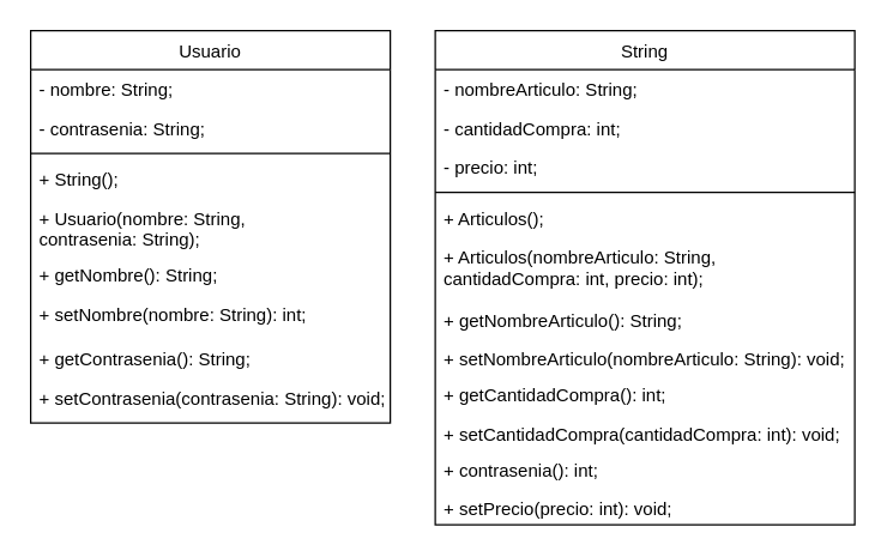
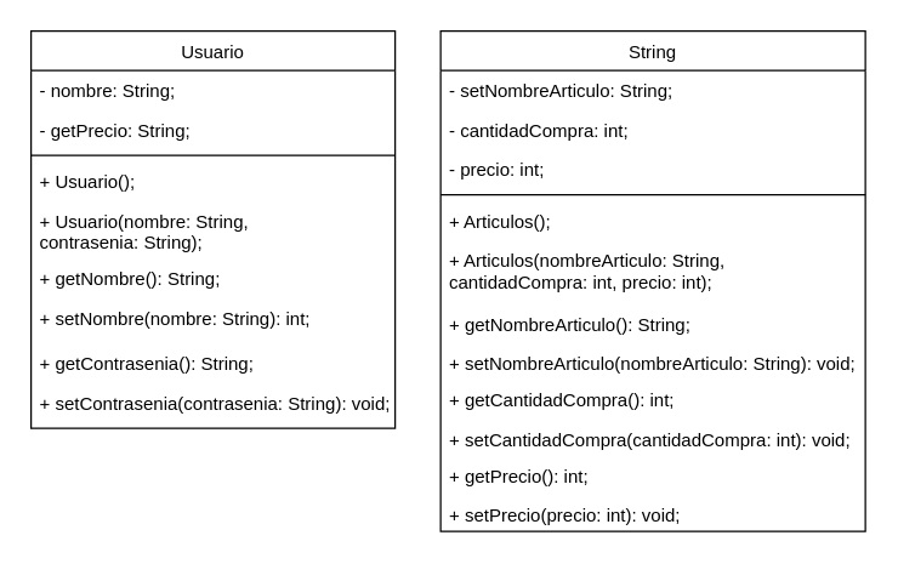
  <mxCell id="0" />
  <mxCell id="1" parent="0" />
  <mxCell id="2" value="Usuario" style="swimlane;fontStyle=0;align=center;verticalAlign=top;childLayout=stackLayout;horizontal=1;startSize=26;horizontalStack=0;resizeParent=1;resizeLast=0;collapsible=1;marginBottom=0;rounded=0;shadow=0;strokeWidth=1;" parent="1" vertex="1"><mxGeometry x="20" y="20" width="240" height="262" as="geometry"><mxRectangle x="230" y="140" width="160" height="26" as="alternateBounds" /></mxGeometry></mxCell>
  <mxCell id="3" value="- nombre: String;" style="text;align=left;verticalAlign=top;spacingLeft=4;spacingRight=4;overflow=hidden;rotatable=0;points=[[0,0.5],[1,0.5]];portConstraint=eastwest;" parent="2" vertex="1"><mxGeometry y="26" width="240" height="26" as="geometry" /></mxCell>
- <mxCell id="4" value="- contrasenia: String;" style="text;align=left;verticalAlign=top;spacingLeft=4;spacingRight=4;overflow=hidden;rotatable=0;points=[[0,0.5],[1,0.5]];portConstraint=eastwest;rounded=0;shadow=0;html=0;" parent="2" vertex="1"><mxGeometry y="52" width="240" height="26" as="geometry" /></mxCell>
+ <mxCell id="4" value="- getPrecio: String;" style="text;align=left;verticalAlign=top;spacingLeft=4;spacingRight=4;overflow=hidden;rotatable=0;points=[[0,0.5],[1,0.5]];portConstraint=eastwest;rounded=0;shadow=0;html=0;" parent="2" vertex="1"><mxGeometry y="52" width="240" height="26" as="geometry" /></mxCell>
  <mxCell id="5" value="" style="line;html=1;strokeWidth=1;align=left;verticalAlign=middle;spacingTop=-1;spacingLeft=3;spacingRight=3;rotatable=0;labelPosition=right;points=[];portConstraint=eastwest;" parent="2" vertex="1"><mxGeometry y="78" width="240" height="8" as="geometry" /></mxCell>
- <mxCell id="6" value="+ String();" style="text;strokeColor=none;fillColor=none;align=left;verticalAlign=top;spacingLeft=4;spacingRight=4;overflow=hidden;rotatable=0;points=[[0,0.5],[1,0.5]];portConstraint=eastwest;" parent="2" vertex="1"><mxGeometry y="86" width="240" height="26" as="geometry" /></mxCell>
+ <mxCell id="6" value="+ Usuario();" style="text;strokeColor=none;fillColor=none;align=left;verticalAlign=top;spacingLeft=4;spacingRight=4;overflow=hidden;rotatable=0;points=[[0,0.5],[1,0.5]];portConstraint=eastwest;" parent="2" vertex="1"><mxGeometry y="86" width="240" height="26" as="geometry" /></mxCell>
  <mxCell id="7" value="+ Usuario(nombre: String, &#10;contrasenia: String);" style="text;strokeColor=none;fillColor=none;align=left;verticalAlign=top;spacingLeft=4;spacingRight=4;overflow=hidden;rotatable=0;points=[[0,0.5],[1,0.5]];portConstraint=eastwest;" parent="2" vertex="1"><mxGeometry y="112" width="240" height="38" as="geometry" /></mxCell>
  <mxCell id="8" value="+ getNombre(): String;" style="text;strokeColor=none;fillColor=none;align=left;verticalAlign=top;spacingLeft=4;spacingRight=4;overflow=hidden;rotatable=0;points=[[0,0.5],[1,0.5]];portConstraint=eastwest;" parent="2" vertex="1"><mxGeometry y="150" width="240" height="26" as="geometry" /></mxCell>
  <mxCell id="9" value="+ setNombre(nombre: String): int;" style="text;strokeColor=none;fillColor=none;align=left;verticalAlign=top;spacingLeft=4;spacingRight=4;overflow=hidden;rotatable=0;points=[[0,0.5],[1,0.5]];portConstraint=eastwest;" parent="2" vertex="1"><mxGeometry y="176" width="240" height="30" as="geometry" /></mxCell>
  <mxCell id="10" value="+ getContrasenia(): String;" style="text;strokeColor=none;fillColor=none;align=left;verticalAlign=top;spacingLeft=4;spacingRight=4;overflow=hidden;rotatable=0;points=[[0,0.5],[1,0.5]];portConstraint=eastwest;" parent="2" vertex="1"><mxGeometry y="206" width="240" height="26" as="geometry" /></mxCell>
  <mxCell id="11" value="+ setContrasenia(contrasenia: String): void;" style="text;strokeColor=none;fillColor=none;align=left;verticalAlign=top;spacingLeft=4;spacingRight=4;overflow=hidden;rotatable=0;points=[[0,0.5],[1,0.5]];portConstraint=eastwest;" parent="2" vertex="1"><mxGeometry y="232" width="240" height="30" as="geometry" /></mxCell>
  <mxCell id="12" value="String" style="swimlane;fontStyle=0;align=center;verticalAlign=top;childLayout=stackLayout;horizontal=1;startSize=26;horizontalStack=0;resizeParent=1;resizeLast=0;collapsible=1;marginBottom=0;rounded=0;shadow=0;strokeWidth=1;" parent="1" vertex="1"><mxGeometry x="290" y="20" width="280" height="330" as="geometry"><mxRectangle x="230" y="140" width="160" height="26" as="alternateBounds" /></mxGeometry></mxCell>
- <mxCell id="13" value="- nombreArticulo: String;" style="text;align=left;verticalAlign=top;spacingLeft=4;spacingRight=4;overflow=hidden;rotatable=0;points=[[0,0.5],[1,0.5]];portConstraint=eastwest;" parent="12" vertex="1"><mxGeometry y="26" width="280" height="26" as="geometry" /></mxCell>
+ <mxCell id="13" value="- setNombreArticulo: String;" style="text;align=left;verticalAlign=top;spacingLeft=4;spacingRight=4;overflow=hidden;rotatable=0;points=[[0,0.5],[1,0.5]];portConstraint=eastwest;" parent="12" vertex="1"><mxGeometry y="26" width="280" height="26" as="geometry" /></mxCell>
  <mxCell id="14" value="- cantidadCompra: int;" style="text;align=left;verticalAlign=top;spacingLeft=4;spacingRight=4;overflow=hidden;rotatable=0;points=[[0,0.5],[1,0.5]];portConstraint=eastwest;rounded=0;shadow=0;html=0;" parent="12" vertex="1"><mxGeometry y="52" width="280" height="26" as="geometry" /></mxCell>
  <mxCell id="15" value="- precio: int;" style="text;align=left;verticalAlign=top;spacingLeft=4;spacingRight=4;overflow=hidden;rotatable=0;points=[[0,0.5],[1,0.5]];portConstraint=eastwest;rounded=0;shadow=0;html=0;" parent="12" vertex="1"><mxGeometry y="78" width="280" height="26" as="geometry" /></mxCell>
  <mxCell id="16" value="" style="line;html=1;strokeWidth=1;align=left;verticalAlign=middle;spacingTop=-1;spacingLeft=3;spacingRight=3;rotatable=0;labelPosition=right;points=[];portConstraint=eastwest;" parent="12" vertex="1"><mxGeometry y="104" width="280" height="8" as="geometry" /></mxCell>
  <mxCell id="17" value="+ Articulos();" style="text;align=left;verticalAlign=top;spacingLeft=4;spacingRight=4;overflow=hidden;rotatable=0;points=[[0,0.5],[1,0.5]];portConstraint=eastwest;" parent="12" vertex="1"><mxGeometry y="112" width="280" height="26" as="geometry" /></mxCell>
  <mxCell id="18" value="+ Articulos(nombreArticulo: String,&#10;cantidadCompra: int, precio: int);" style="text;align=left;verticalAlign=top;spacingLeft=4;spacingRight=4;overflow=hidden;rotatable=0;points=[[0,0.5],[1,0.5]];portConstraint=eastwest;" parent="12" vertex="1"><mxGeometry y="138" width="280" height="42" as="geometry" /></mxCell>
  <mxCell id="19" value="+ getNombreArticulo(): String;" style="text;strokeColor=none;fillColor=none;align=left;verticalAlign=top;spacingLeft=4;spacingRight=4;overflow=hidden;rotatable=0;points=[[0,0.5],[1,0.5]];portConstraint=eastwest;" parent="12" vertex="1"><mxGeometry y="180" width="280" height="26" as="geometry" /></mxCell>
  <mxCell id="20" value="+ setNombreArticulo(nombreArticulo: String): void;" style="text;strokeColor=none;fillColor=none;align=left;verticalAlign=top;spacingLeft=4;spacingRight=4;overflow=hidden;rotatable=0;points=[[0,0.5],[1,0.5]];portConstraint=eastwest;" parent="12" vertex="1"><mxGeometry y="206" width="280" height="24" as="geometry" /></mxCell>
  <mxCell id="21" value="+ getCantidadCompra(): int;" style="text;strokeColor=none;fillColor=none;align=left;verticalAlign=top;spacingLeft=4;spacingRight=4;overflow=hidden;rotatable=0;points=[[0,0.5],[1,0.5]];portConstraint=eastwest;" parent="12" vertex="1"><mxGeometry y="230" width="280" height="26" as="geometry" /></mxCell>
  <mxCell id="22" value="+ setCantidadCompra(cantidadCompra: int): void;" style="text;strokeColor=none;fillColor=none;align=left;verticalAlign=top;spacingLeft=4;spacingRight=4;overflow=hidden;rotatable=0;points=[[0,0.5],[1,0.5]];portConstraint=eastwest;" parent="12" vertex="1"><mxGeometry y="256" width="280" height="24" as="geometry" /></mxCell>
- <mxCell id="23" value="+ contrasenia(): int;" style="text;strokeColor=none;fillColor=none;align=left;verticalAlign=top;spacingLeft=4;spacingRight=4;overflow=hidden;rotatable=0;points=[[0,0.5],[1,0.5]];portConstraint=eastwest;" parent="12" vertex="1"><mxGeometry y="280" width="280" height="26" as="geometry" /></mxCell>
+ <mxCell id="23" value="+ getPrecio(): int;" style="text;strokeColor=none;fillColor=none;align=left;verticalAlign=top;spacingLeft=4;spacingRight=4;overflow=hidden;rotatable=0;points=[[0,0.5],[1,0.5]];portConstraint=eastwest;" parent="12" vertex="1"><mxGeometry y="280" width="280" height="26" as="geometry" /></mxCell>
  <mxCell id="24" value="+ setPrecio(precio: int): void;" style="text;strokeColor=none;fillColor=none;align=left;verticalAlign=top;spacingLeft=4;spacingRight=4;overflow=hidden;rotatable=0;points=[[0,0.5],[1,0.5]];portConstraint=eastwest;" parent="12" vertex="1"><mxGeometry y="306" width="280" height="24" as="geometry" /></mxCell>
